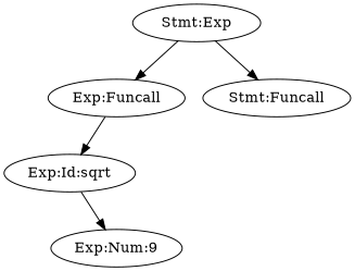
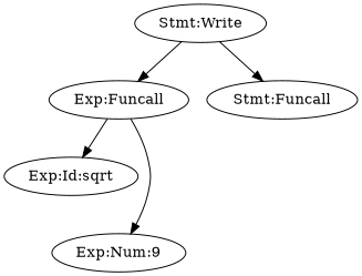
  digraph {
    fontname="DejaVu Serif"
    node [fontname="DejaVu Serif"]
    edge [fontname="DejaVu Serif"]
-   n1 [label="Stmt:Exp"]
+   n1 [label="Stmt:Write"]
    n2 [label="Exp:Funcall"]
    n3 [label="Stmt:Funcall"]
    n4 [label="Exp:Id:sqrt"]
    n5 [label="Exp:Num:9"]
    n1 -> n2
    n1 -> n3
    n2 -> n4
-   n4 -> n5
+   n2 -> n5
  }
